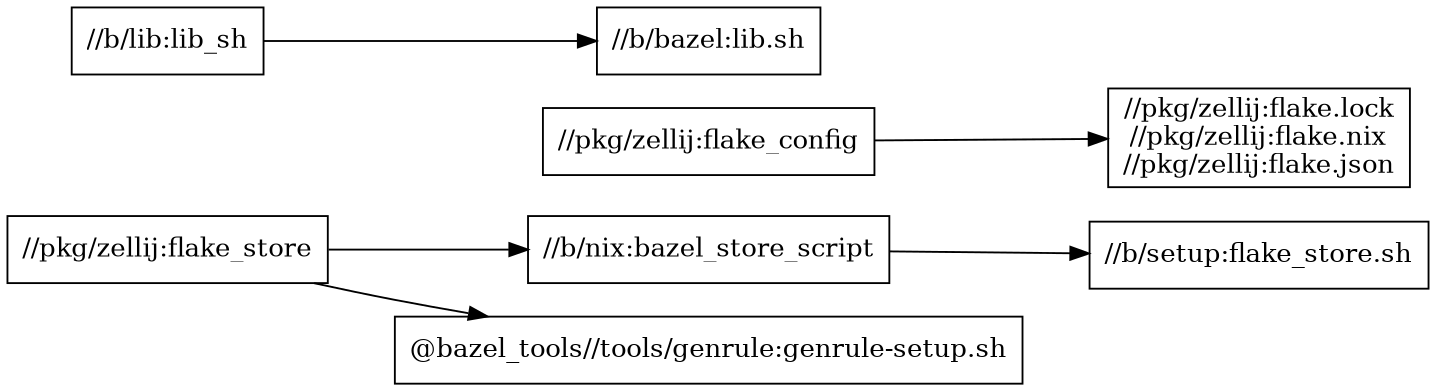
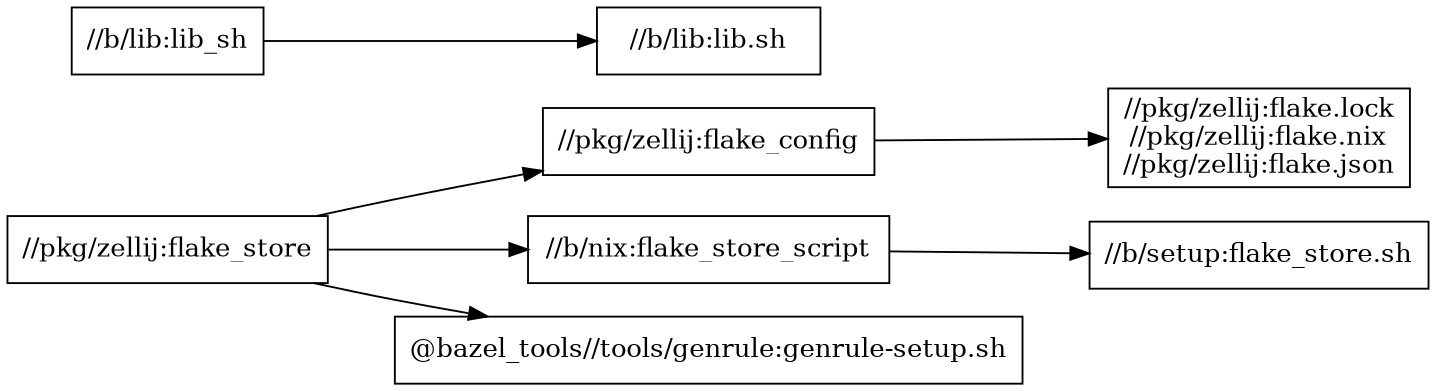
  digraph {
    rankdir=LR
    node [shape=box]
    "//pkg/zellij:flake_store"
    "//pkg/zellij:flake_config"
-   "//b/nix:flake_store_script" [label="//b/nix:bazel_store_script"]
+   "//b/nix:flake_store_script"
    "@bazel_tools//tools/genrule:genrule-setup.sh"
    "//pkg/zellij:flake.lock\n//pkg/zellij:flake.nix\n//pkg/zellij:flake.json"
    n6 [label="//b/setup:flake_store.sh"]
    "//b/lib:lib_sh"
-   "//b/lib:lib.sh" [label="//b/bazel:lib.sh"]
+   "//b/lib:lib.sh"
+   "//pkg/zellij:flake_store" -> "//pkg/zellij:flake_config"
    "//pkg/zellij:flake_store" -> "//b/nix:flake_store_script"
    "//pkg/zellij:flake_store" -> "@bazel_tools//tools/genrule:genrule-setup.sh"
    "//pkg/zellij:flake_config" -> "//pkg/zellij:flake.lock\n//pkg/zellij:flake.nix\n//pkg/zellij:flake.json"
    "//b/nix:flake_store_script" -> n6
    "//b/lib:lib_sh" -> "//b/lib:lib.sh"
  }
